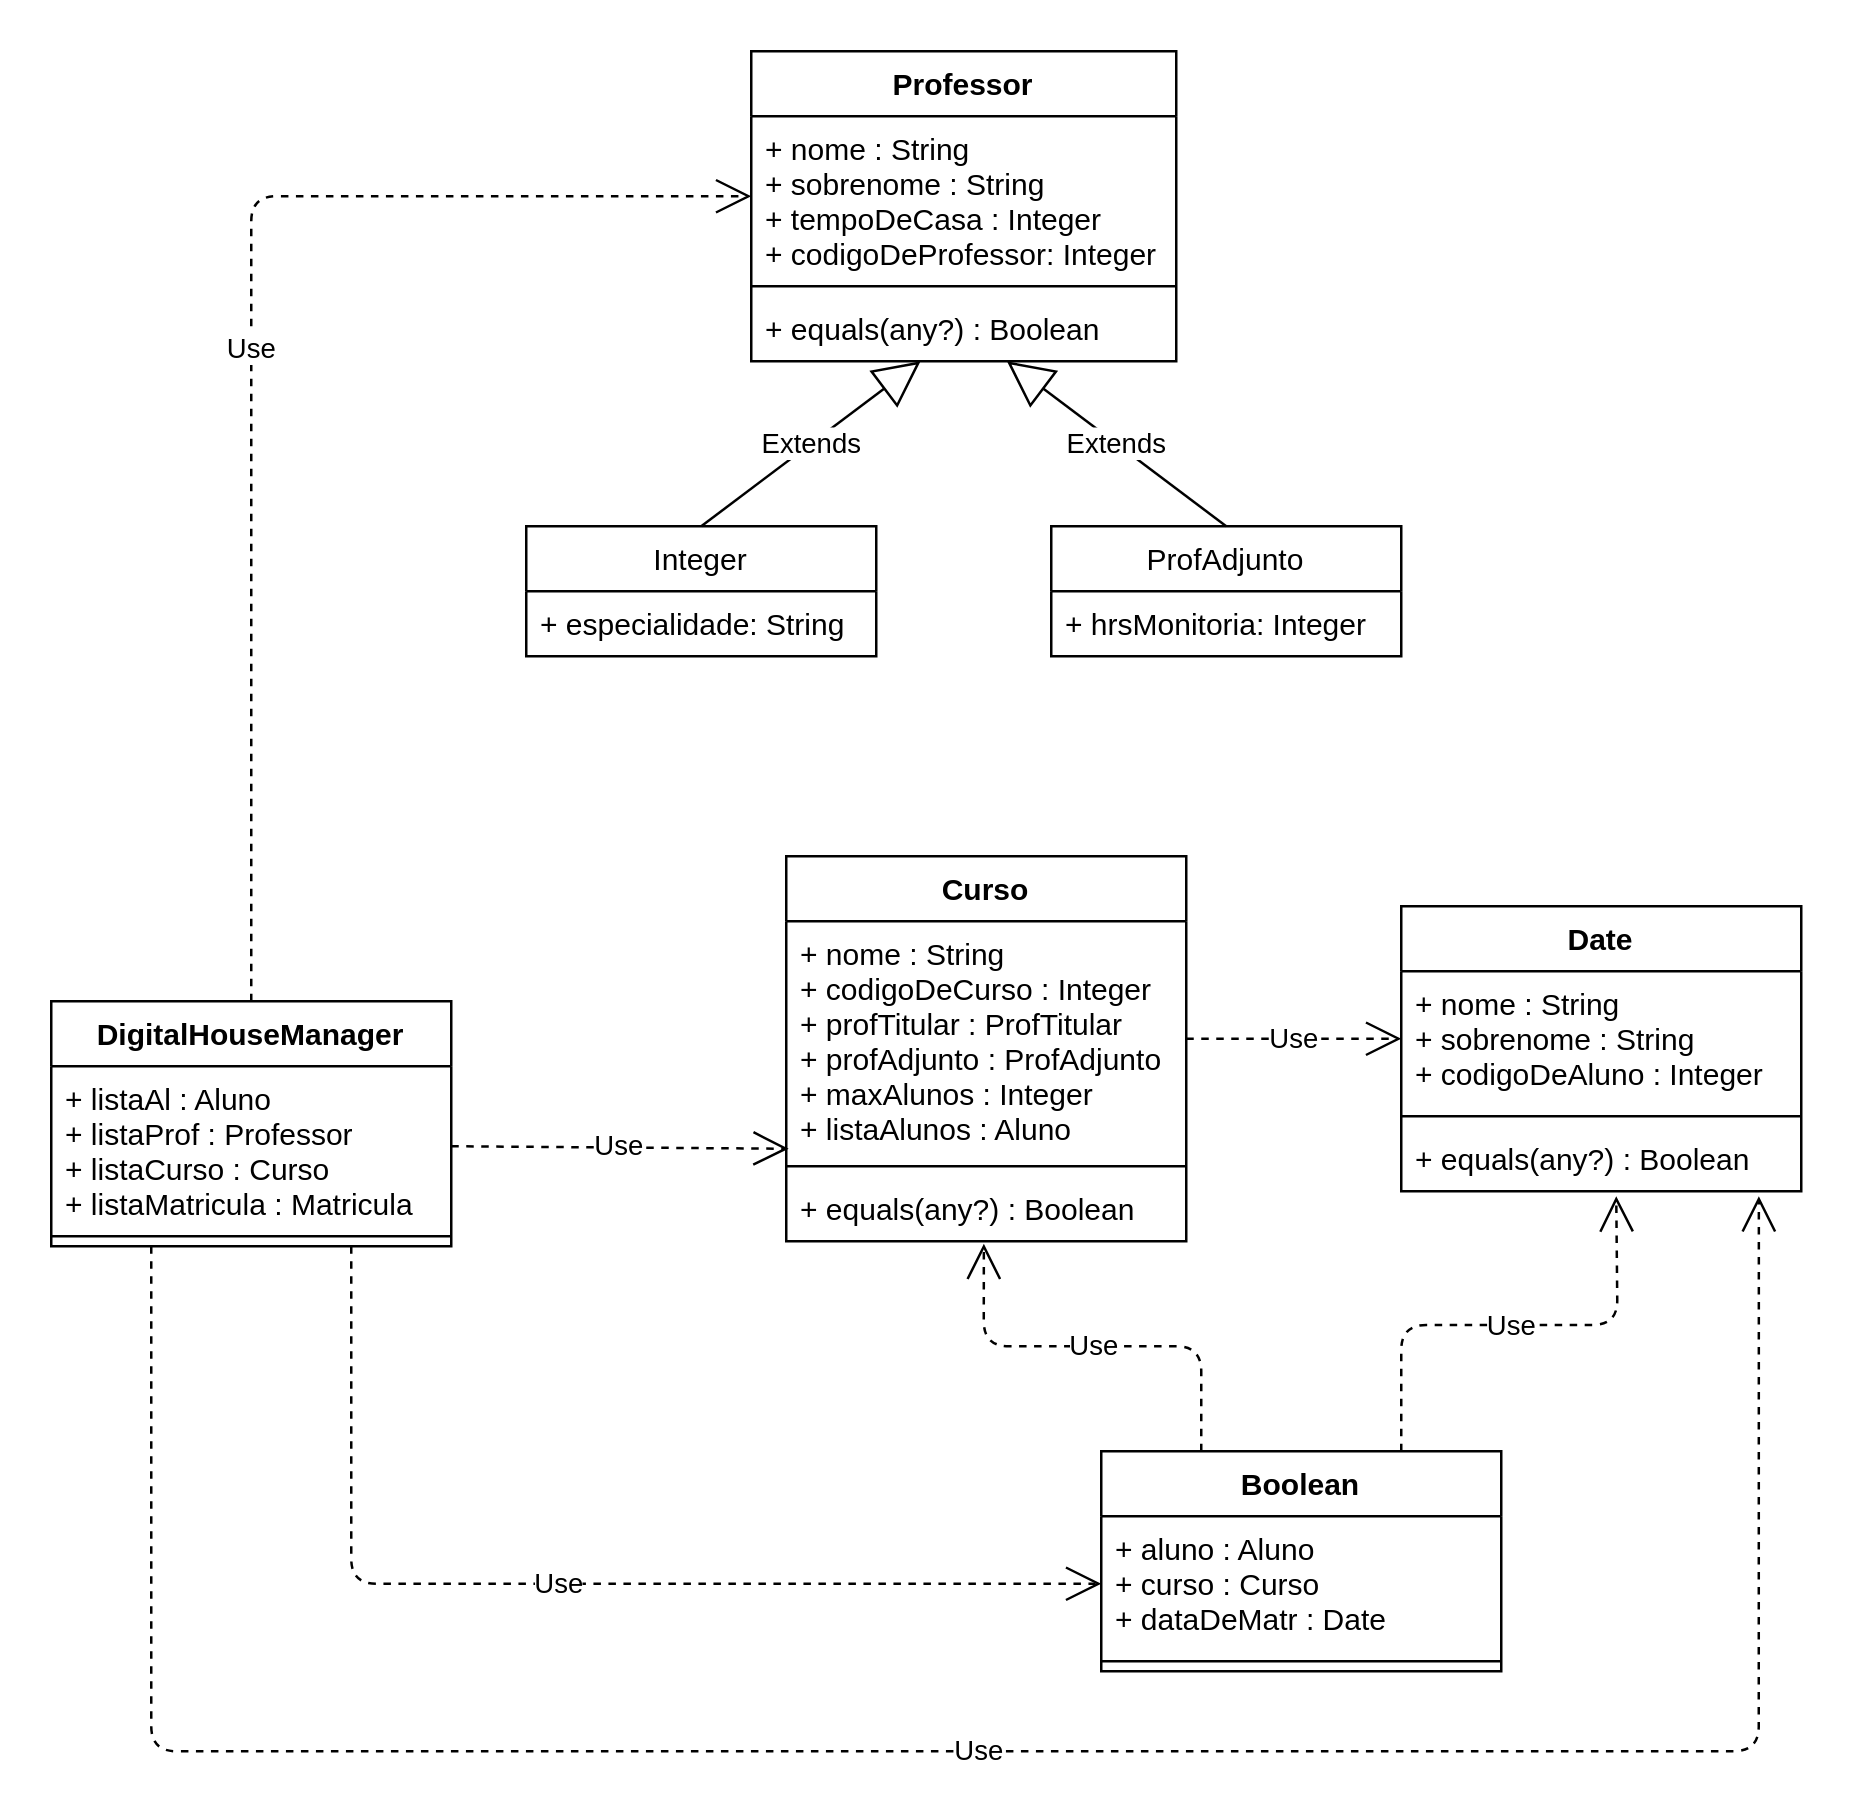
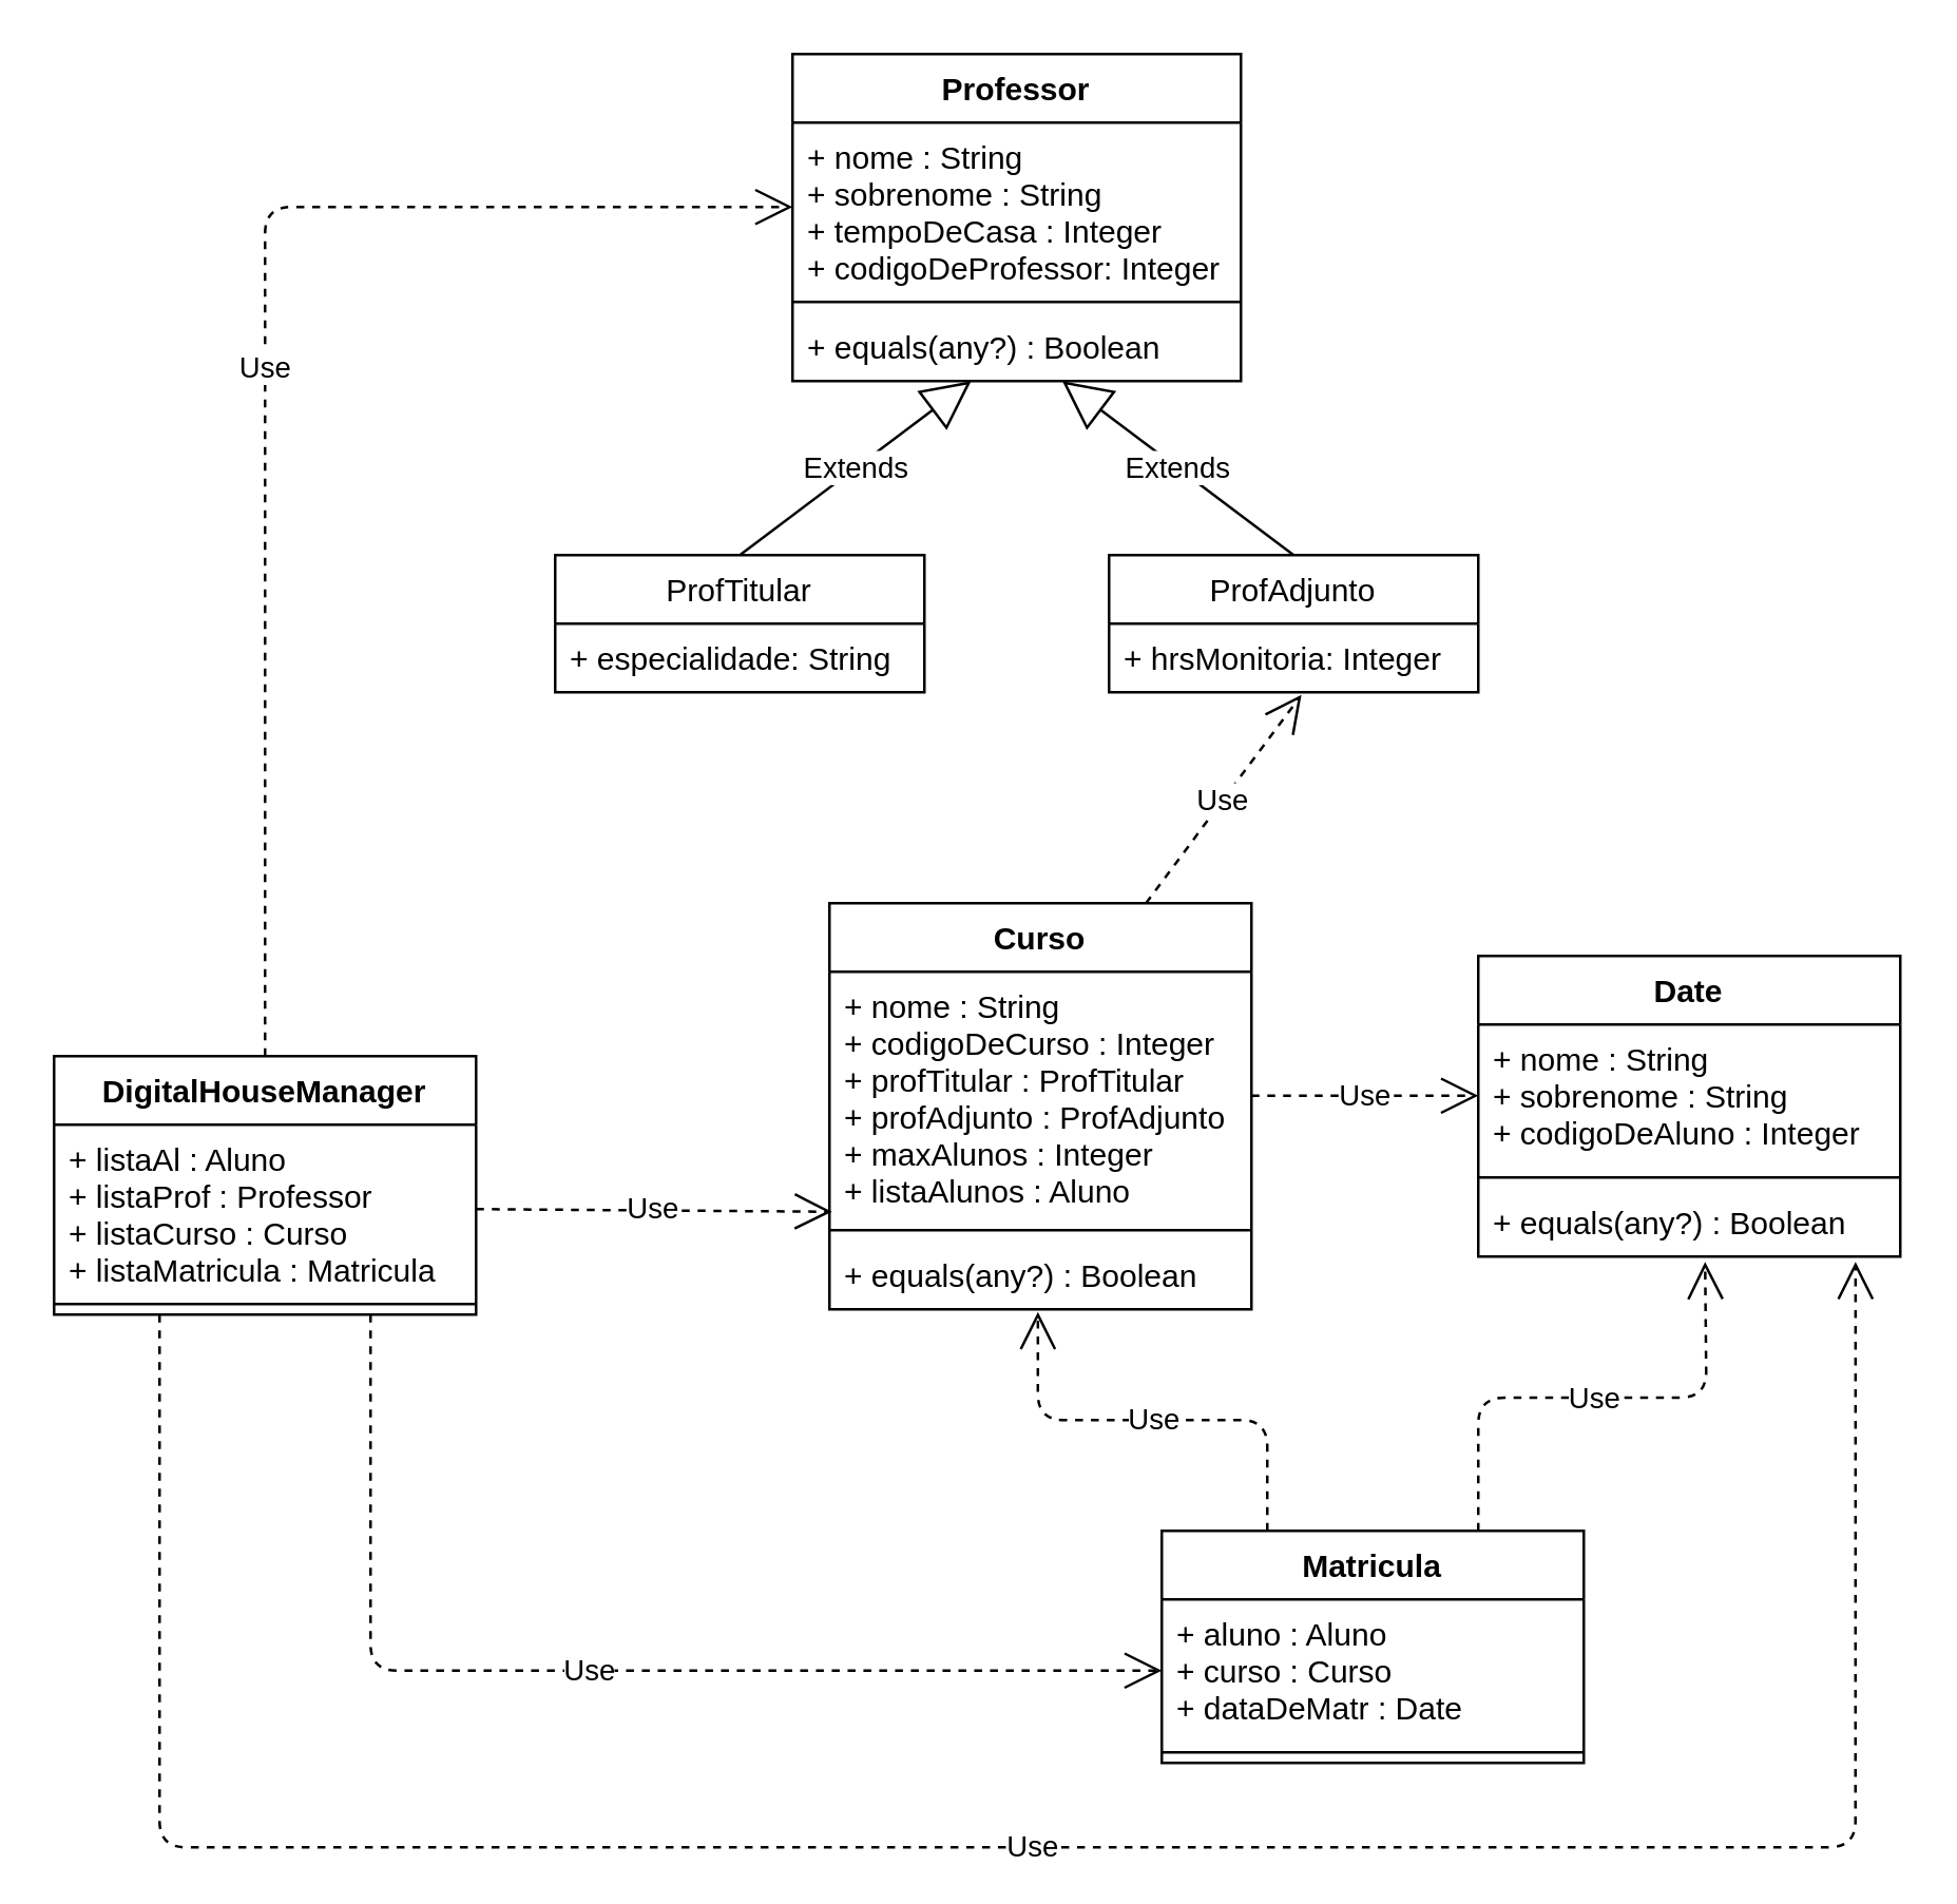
  <mxCell id="0" />
  <mxCell id="1" parent="0" />
  <mxCell id="2" value="Professor" style="swimlane;fontStyle=1;align=center;verticalAlign=top;childLayout=stackLayout;horizontal=1;startSize=26;horizontalStack=0;resizeParent=1;resizeParentMax=0;resizeLast=0;collapsible=1;marginBottom=0;" parent="1" vertex="1"><mxGeometry x="300" y="20" width="170" height="124" as="geometry" /></mxCell>
  <mxCell id="3" value="+ nome : String&#10;+ sobrenome : String&#10;+ tempoDeCasa : Integer&#10;+ codigoDeProfessor: Integer" style="text;strokeColor=none;fillColor=none;align=left;verticalAlign=top;spacingLeft=4;spacingRight=4;overflow=hidden;rotatable=0;points=[[0,0.5],[1,0.5]];portConstraint=eastwest;" parent="2" vertex="1"><mxGeometry y="26" width="170" height="64" as="geometry" /></mxCell>
  <mxCell id="4" value="" style="line;strokeWidth=1;fillColor=none;align=left;verticalAlign=middle;spacingTop=-1;spacingLeft=3;spacingRight=3;rotatable=0;labelPosition=right;points=[];portConstraint=eastwest;" parent="2" vertex="1"><mxGeometry y="90" width="170" height="8" as="geometry" /></mxCell>
  <mxCell id="5" value="+ equals(any?) : Boolean" style="text;strokeColor=none;fillColor=none;align=left;verticalAlign=top;spacingLeft=4;spacingRight=4;overflow=hidden;rotatable=0;points=[[0,0.5],[1,0.5]];portConstraint=eastwest;" parent="2" vertex="1"><mxGeometry y="98" width="170" height="26" as="geometry" /></mxCell>
  <mxCell id="6" value="ProfAdjunto" style="swimlane;fontStyle=0;childLayout=stackLayout;horizontal=1;startSize=26;fillColor=none;horizontalStack=0;resizeParent=1;resizeParentMax=0;resizeLast=0;collapsible=1;marginBottom=0;" parent="1" vertex="1"><mxGeometry x="420" y="210" width="140" height="52" as="geometry" /></mxCell>
  <mxCell id="7" value="+ hrsMonitoria: Integer" style="text;strokeColor=none;fillColor=none;align=left;verticalAlign=top;spacingLeft=4;spacingRight=4;overflow=hidden;rotatable=0;points=[[0,0.5],[1,0.5]];portConstraint=eastwest;" parent="6" vertex="1"><mxGeometry y="26" width="140" height="26" as="geometry" /></mxCell>
- <mxCell id="8" value="Integer" style="swimlane;fontStyle=0;childLayout=stackLayout;horizontal=1;startSize=26;fillColor=none;horizontalStack=0;resizeParent=1;resizeParentMax=0;resizeLast=0;collapsible=1;marginBottom=0;" parent="1" vertex="1"><mxGeometry x="210" y="210" width="140" height="52" as="geometry" /></mxCell>
+ <mxCell id="8" value="ProfTitular" style="swimlane;fontStyle=0;childLayout=stackLayout;horizontal=1;startSize=26;fillColor=none;horizontalStack=0;resizeParent=1;resizeParentMax=0;resizeLast=0;collapsible=1;marginBottom=0;" parent="1" vertex="1"><mxGeometry x="210" y="210" width="140" height="52" as="geometry" /></mxCell>
  <mxCell id="9" value="+ especialidade: String" style="text;strokeColor=none;fillColor=none;align=left;verticalAlign=top;spacingLeft=4;spacingRight=4;overflow=hidden;rotatable=0;points=[[0,0.5],[1,0.5]];portConstraint=eastwest;" parent="8" vertex="1"><mxGeometry y="26" width="140" height="26" as="geometry" /></mxCell>
  <mxCell id="10" value="Extends" style="endArrow=block;endSize=16;endFill=0;html=1;exitX=0.5;exitY=0;exitDx=0;exitDy=0;" parent="1" source="8" target="5" edge="1"><mxGeometry width="160" relative="1" as="geometry"><mxPoint x="310" y="190" as="sourcePoint" /><mxPoint x="470" y="190" as="targetPoint" /></mxGeometry></mxCell>
  <mxCell id="11" value="Extends" style="endArrow=block;endSize=16;endFill=0;html=1;exitX=0.5;exitY=0;exitDx=0;exitDy=0;" parent="1" source="6" target="5" edge="1"><mxGeometry width="160" relative="1" as="geometry"><mxPoint x="290" y="220" as="sourcePoint" /><mxPoint x="377.722" y="154" as="targetPoint" /></mxGeometry></mxCell>
  <mxCell id="12" value="Curso" style="swimlane;fontStyle=1;align=center;verticalAlign=top;childLayout=stackLayout;horizontal=1;startSize=26;horizontalStack=0;resizeParent=1;resizeParentMax=0;resizeLast=0;collapsible=1;marginBottom=0;" parent="1" vertex="1"><mxGeometry x="314" y="342" width="160" height="154" as="geometry" /></mxCell>
  <mxCell id="13" value="+ nome : String&#10;+ codigoDeCurso : Integer&#10;+ profTitular : ProfTitular&#10;+ profAdjunto : ProfAdjunto&#10;+ maxAlunos : Integer&#10;+ listaAlunos : Aluno&#10;" style="text;strokeColor=none;fillColor=none;align=left;verticalAlign=top;spacingLeft=4;spacingRight=4;overflow=hidden;rotatable=0;points=[[0,0.5],[1,0.5]];portConstraint=eastwest;" parent="12" vertex="1"><mxGeometry y="26" width="160" height="94" as="geometry" /></mxCell>
  <mxCell id="14" value="" style="line;strokeWidth=1;fillColor=none;align=left;verticalAlign=middle;spacingTop=-1;spacingLeft=3;spacingRight=3;rotatable=0;labelPosition=right;points=[];portConstraint=eastwest;" parent="12" vertex="1"><mxGeometry y="120" width="160" height="8" as="geometry" /></mxCell>
  <mxCell id="15" value="+ equals(any?) : Boolean" style="text;strokeColor=none;fillColor=none;align=left;verticalAlign=top;spacingLeft=4;spacingRight=4;overflow=hidden;rotatable=0;points=[[0,0.5],[1,0.5]];portConstraint=eastwest;" parent="12" vertex="1"><mxGeometry y="128" width="160" height="26" as="geometry" /></mxCell>
  <mxCell id="16" value="Use" style="endArrow=open;endSize=12;dashed=1;html=1;entryX=0;entryY=0.5;entryDx=0;entryDy=0;exitX=1;exitY=0.5;exitDx=0;exitDy=0;" parent="1" source="13" target="18" edge="1"><mxGeometry width="160" relative="1" as="geometry"><mxPoint x="480" y="395" as="sourcePoint" /><mxPoint x="470" y="362" as="targetPoint" /></mxGeometry></mxCell>
  <mxCell id="17" value="Date" style="swimlane;fontStyle=1;align=center;verticalAlign=top;childLayout=stackLayout;horizontal=1;startSize=26;horizontalStack=0;resizeParent=1;resizeParentMax=0;resizeLast=0;collapsible=1;marginBottom=0;" parent="1" vertex="1"><mxGeometry x="560" y="362" width="160" height="114" as="geometry" /></mxCell>
  <mxCell id="18" value="+ nome : String&#10;+ sobrenome : String&#10;+ codigoDeAluno : Integer" style="text;strokeColor=none;fillColor=none;align=left;verticalAlign=top;spacingLeft=4;spacingRight=4;overflow=hidden;rotatable=0;points=[[0,0.5],[1,0.5]];portConstraint=eastwest;" parent="17" vertex="1"><mxGeometry y="26" width="160" height="54" as="geometry" /></mxCell>
  <mxCell id="19" value="" style="line;strokeWidth=1;fillColor=none;align=left;verticalAlign=middle;spacingTop=-1;spacingLeft=3;spacingRight=3;rotatable=0;labelPosition=right;points=[];portConstraint=eastwest;" parent="17" vertex="1"><mxGeometry y="80" width="160" height="8" as="geometry" /></mxCell>
  <mxCell id="20" value="+ equals(any?) : Boolean" style="text;strokeColor=none;fillColor=none;align=left;verticalAlign=top;spacingLeft=4;spacingRight=4;overflow=hidden;rotatable=0;points=[[0,0.5],[1,0.5]];portConstraint=eastwest;" parent="17" vertex="1"><mxGeometry y="88" width="160" height="26" as="geometry" /></mxCell>
- <mxCell id="22" value="Boolean" style="swimlane;fontStyle=1;align=center;verticalAlign=top;childLayout=stackLayout;horizontal=1;startSize=26;horizontalStack=0;resizeParent=1;resizeParentMax=0;resizeLast=0;collapsible=1;marginBottom=0;" parent="1" vertex="1"><mxGeometry x="440" y="580" width="160" height="88" as="geometry" /></mxCell>
+ <mxCell id="21" value="Use" style="endArrow=open;endSize=12;dashed=1;html=1;entryX=0.521;entryY=1.038;entryDx=0;entryDy=0;exitX=0.75;exitY=0;exitDx=0;exitDy=0;entryPerimeter=0;" parent="1" source="12" target="7" edge="1"><mxGeometry width="160" relative="1" as="geometry"><mxPoint x="484" y="383" as="sourcePoint" /><mxPoint x="570" y="383" as="targetPoint" /></mxGeometry></mxCell>
+ <mxCell id="22" value="Matricula" style="swimlane;fontStyle=1;align=center;verticalAlign=top;childLayout=stackLayout;horizontal=1;startSize=26;horizontalStack=0;resizeParent=1;resizeParentMax=0;resizeLast=0;collapsible=1;marginBottom=0;" parent="1" vertex="1"><mxGeometry x="440" y="580" width="160" height="88" as="geometry" /></mxCell>
  <mxCell id="23" value="+ aluno : Aluno&#10;+ curso : Curso&#10;+ dataDeMatr : Date" style="text;strokeColor=none;fillColor=none;align=left;verticalAlign=top;spacingLeft=4;spacingRight=4;overflow=hidden;rotatable=0;points=[[0,0.5],[1,0.5]];portConstraint=eastwest;" parent="22" vertex="1"><mxGeometry y="26" width="160" height="54" as="geometry" /></mxCell>
  <mxCell id="24" value="" style="line;strokeWidth=1;fillColor=none;align=left;verticalAlign=middle;spacingTop=-1;spacingLeft=3;spacingRight=3;rotatable=0;labelPosition=right;points=[];portConstraint=eastwest;" parent="22" vertex="1"><mxGeometry y="80" width="160" height="8" as="geometry" /></mxCell>
  <mxCell id="25" value="Use" style="endArrow=open;endSize=12;dashed=1;html=1;entryX=0.494;entryY=1.038;entryDx=0;entryDy=0;exitX=0.25;exitY=0;exitDx=0;exitDy=0;entryPerimeter=0;edgeStyle=orthogonalEdgeStyle;" parent="1" source="22" target="15" edge="1"><mxGeometry width="160" relative="1" as="geometry"><mxPoint x="484" y="425" as="sourcePoint" /><mxPoint x="570" y="425" as="targetPoint" /></mxGeometry></mxCell>
  <mxCell id="26" value="Use" style="endArrow=open;endSize=12;dashed=1;html=1;exitX=0.75;exitY=0;exitDx=0;exitDy=0;edgeStyle=orthogonalEdgeStyle;" parent="1" source="22" edge="1"><mxGeometry width="160" relative="1" as="geometry"><mxPoint x="490" y="590" as="sourcePoint" /><mxPoint x="646" y="478" as="targetPoint" /></mxGeometry></mxCell>
  <mxCell id="27" value="Use" style="endArrow=open;endSize=12;dashed=1;html=1;exitX=0.5;exitY=0;exitDx=0;exitDy=0;entryX=0;entryY=0.5;entryDx=0;entryDy=0;edgeStyle=orthogonalEdgeStyle;" edge="1" parent="1" source="28" target="3"><mxGeometry width="160" relative="1" as="geometry"><mxPoint x="70" y="490" as="sourcePoint" /><mxPoint x="150" y="190" as="targetPoint" /></mxGeometry></mxCell>
  <mxCell id="28" value="DigitalHouseManager" style="swimlane;fontStyle=1;align=center;verticalAlign=top;childLayout=stackLayout;horizontal=1;startSize=26;horizontalStack=0;resizeParent=1;resizeParentMax=0;resizeLast=0;collapsible=1;marginBottom=0;" vertex="1" parent="1"><mxGeometry x="20" y="400" width="160" height="98" as="geometry" /></mxCell>
  <mxCell id="29" value="+ listaAl : Aluno&#10;+ listaProf : Professor&#10;+ listaCurso : Curso&#10;+ listaMatricula : Matricula" style="text;strokeColor=none;fillColor=none;align=left;verticalAlign=top;spacingLeft=4;spacingRight=4;overflow=hidden;rotatable=0;points=[[0,0.5],[1,0.5]];portConstraint=eastwest;" vertex="1" parent="28"><mxGeometry y="26" width="160" height="64" as="geometry" /></mxCell>
  <mxCell id="30" value="" style="line;strokeWidth=1;fillColor=none;align=left;verticalAlign=middle;spacingTop=-1;spacingLeft=3;spacingRight=3;rotatable=0;labelPosition=right;points=[];portConstraint=eastwest;" vertex="1" parent="28"><mxGeometry y="90" width="160" height="8" as="geometry" /></mxCell>
  <mxCell id="31" value="Use" style="endArrow=open;endSize=12;dashed=1;html=1;exitX=0.25;exitY=1;exitDx=0;exitDy=0;entryX=0.894;entryY=1.077;entryDx=0;entryDy=0;entryPerimeter=0;edgeStyle=orthogonalEdgeStyle;" edge="1" parent="1" source="28" target="20"><mxGeometry width="160" relative="1" as="geometry"><mxPoint x="250" y="340" as="sourcePoint" /><mxPoint x="410" y="340" as="targetPoint" /><Array as="points"><mxPoint x="60" y="700" /><mxPoint x="703" y="700" /></Array></mxGeometry></mxCell>
  <mxCell id="32" value="Use" style="endArrow=open;endSize=12;dashed=1;html=1;exitX=0.75;exitY=1;exitDx=0;exitDy=0;entryX=0;entryY=0.5;entryDx=0;entryDy=0;edgeStyle=orthogonalEdgeStyle;" edge="1" parent="1" source="28" target="23"><mxGeometry width="160" relative="1" as="geometry"><mxPoint x="250" y="600" as="sourcePoint" /><mxPoint x="410" y="600" as="targetPoint" /></mxGeometry></mxCell>
  <mxCell id="33" value="Use" style="endArrow=open;endSize=12;dashed=1;html=1;exitX=1;exitY=0.5;exitDx=0;exitDy=0;entryX=0.006;entryY=0.968;entryDx=0;entryDy=0;entryPerimeter=0;" edge="1" parent="1" source="29" target="13"><mxGeometry width="160" relative="1" as="geometry"><mxPoint x="250" y="600" as="sourcePoint" /><mxPoint x="410" y="600" as="targetPoint" /></mxGeometry></mxCell>
